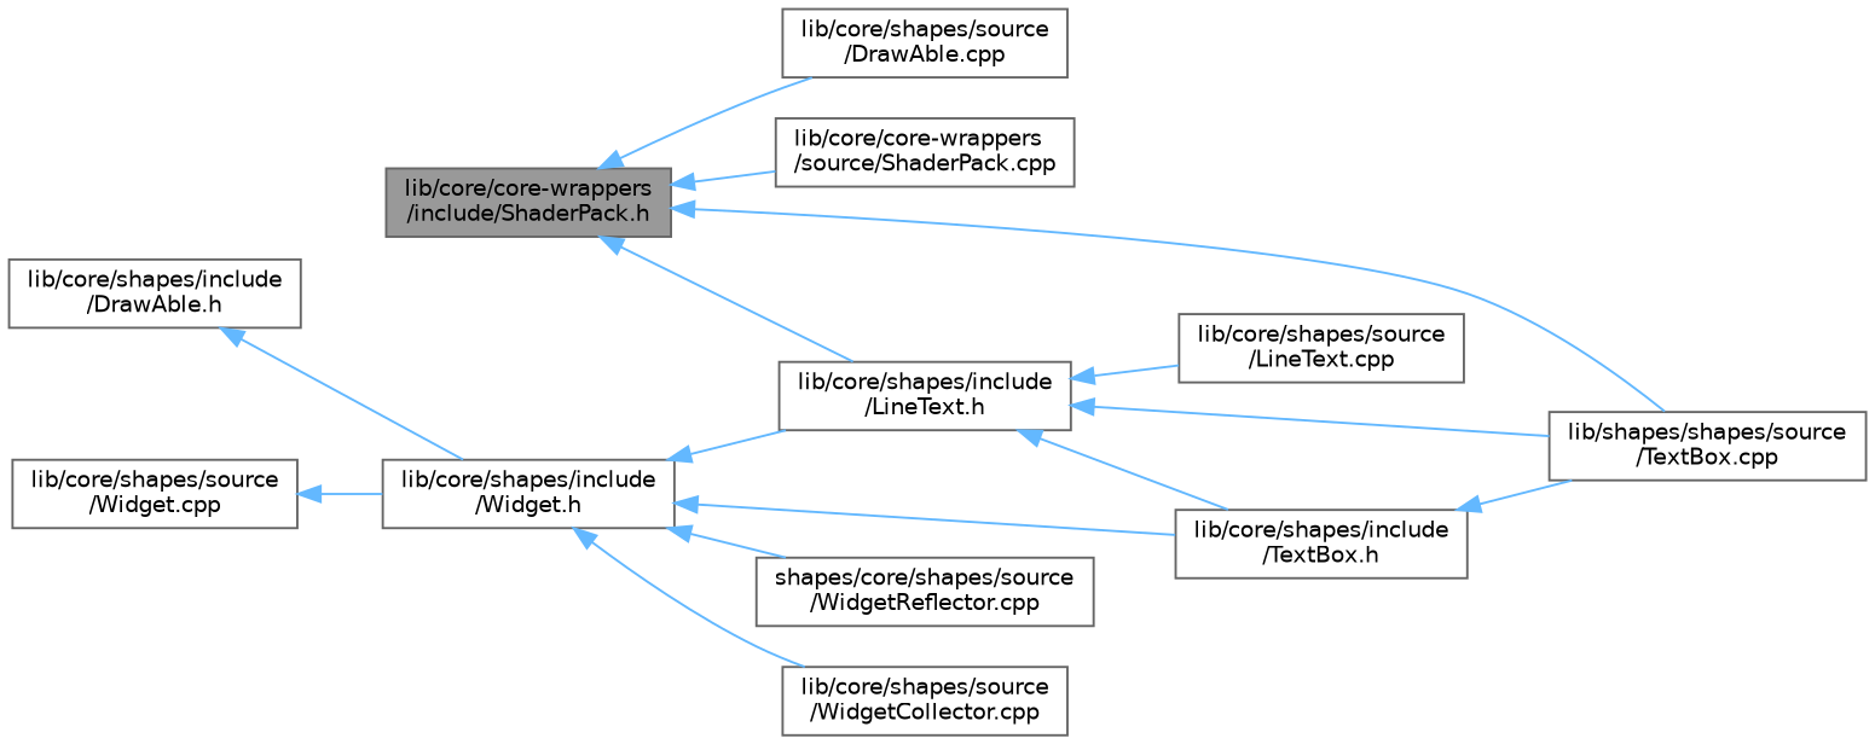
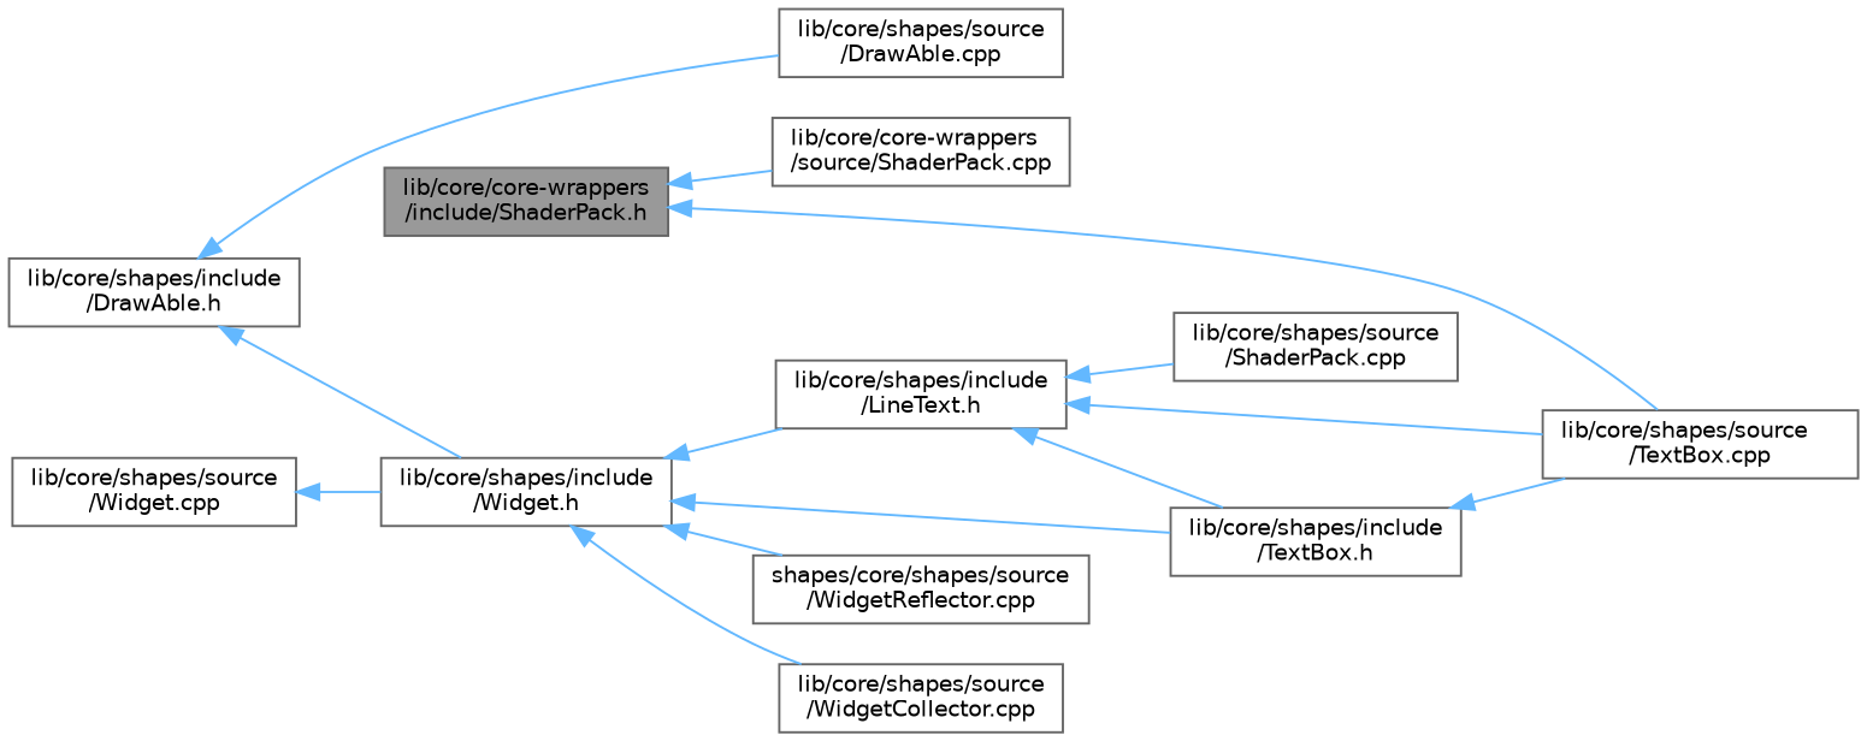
  digraph {
    rankdir=LR
    node [color=grey40 fillcolor=white fontname=Helvetica fontsize=10 shape=box style=filled]
    edge [color=steelblue1 dir=back fontname=Helvetica fontsize=10 labelfontname=Helvetica labelfontsize=10 style=solid]
    n1 [color=gray40 fillcolor=grey60 fontcolor=black height=0.2 label="lib/core/core-wrappers\l/include/ShaderPack.h" width=0.4]
    n2 [height=0.2 label="lib/core/core-wrappers\l/source/ShaderPack.cpp" width=0.4]
    n3 [height=0.2 label="lib/core/shapes/include\l/LineText.h" width=0.4]
-   n4 [height=0.2 label="lib/shapes/shapes/source\l/TextBox.cpp" width=0.4]
+   n4 [height=0.2 label="lib/core/shapes/source\l/TextBox.cpp" width=0.4]
    n5 [height=0.2 label="lib/core/shapes/include\l/DrawAble.h" width=0.4]
    n6 [height=0.2 label="lib/core/shapes/include\l/Widget.h" width=0.4]
    n7 [height=0.2 label="lib/core/shapes/source\l/DrawAble.cpp" width=0.4]
    n8 [height=0.2 label="lib/core/shapes/include\l/TextBox.h" width=0.4]
-   n9 [height=0.2 label="lib/core/shapes/source\l/LineText.cpp" width=0.4]
+   n9 [height=0.2 label="lib/core/shapes/source\l/ShaderPack.cpp" width=0.4]
    n10 [height=0.2 label="lib/core/shapes/source\l/WidgetCollector.cpp" width=0.4]
    n11 [height=0.2 label="shapes/core/shapes/source\l/WidgetReflector.cpp" width=0.4]
    n12 [height=0.2 label="lib/core/shapes/source\l/Widget.cpp" width=0.4]
    n1 -> n2
-   n1 -> n3
    n1 -> n4
    n3 -> n4
    n3 -> n8
    n3 -> n9
    n5 -> n6
-   n1 -> n7
+   n5 -> n7
    n6 -> n3
    n6 -> n8
    n6 -> n10
    n6 -> n11
    n8 -> n4
    n12 -> n6
  }
